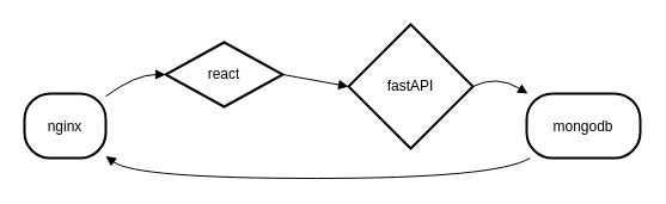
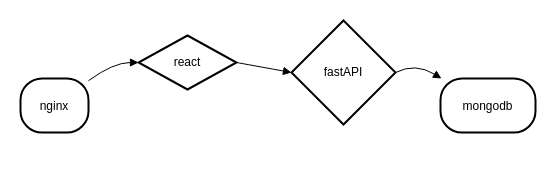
  <mxCell id="0" />
  <mxCell id="1" parent="0" />
  <mxCell id="2" value="nginx" style="rounded=1;arcSize=40;strokeWidth=2" vertex="1" parent="1"><mxGeometry x="20" y="78" width="68" height="54" as="geometry" /></mxCell>
  <mxCell id="3" value="react" style="rhombus;whiteSpace=wrap;strokeWidth=2;" vertex="1" parent="1"><mxGeometry x="138" y="35" width="98" height="54" as="geometry" /></mxCell>
  <mxCell id="4" value="fastAPI" style="rhombus;strokeWidth=2;whiteSpace=wrap;" vertex="1" parent="1"><mxGeometry x="291" y="20" width="104" height="104" as="geometry" /></mxCell>
  <mxCell id="5" value="mongodb" style="rounded=1;arcSize=40;strokeWidth=2" vertex="1" parent="1"><mxGeometry x="440" y="78" width="95" height="54" as="geometry" /></mxCell>
  <mxCell id="6" value="" style="curved=1;startArrow=none;endArrow=block;exitX=1;exitY=0.04;entryX=0;entryY=0.5;" edge="1" parent="1" source="2" target="3"><mxGeometry relative="1" as="geometry"><Array as="points"><mxPoint x="113" y="62" /></Array></mxGeometry></mxCell>
  <mxCell id="7" value="" style="curved=1;startArrow=none;endArrow=block;exitX=1;exitY=0.5;entryX=0;entryY=0.5;" edge="1" parent="1" source="3" target="4"><mxGeometry relative="1" as="geometry"><Array as="points" /></mxGeometry></mxCell>
  <mxCell id="8" value="" style="curved=1;startArrow=none;endArrow=block;exitX=1;exitY=0.5;entryX=0.02;entryY=0.01;" edge="1" parent="1" source="4" target="5"><mxGeometry relative="1" as="geometry"><Array as="points"><mxPoint x="415" y="62" /></Array></mxGeometry></mxCell>
- <mxCell id="9" value="" style="curved=1;startArrow=none;endArrow=block;exitX=0.02;exitY=1.01;entryX=1;entryY=0.97;" edge="1" parent="1" source="5" target="2"><mxGeometry relative="1" as="geometry"><Array as="points"><mxPoint x="415" y="149" /><mxPoint x="113" y="149" /></Array></mxGeometry></mxCell>
